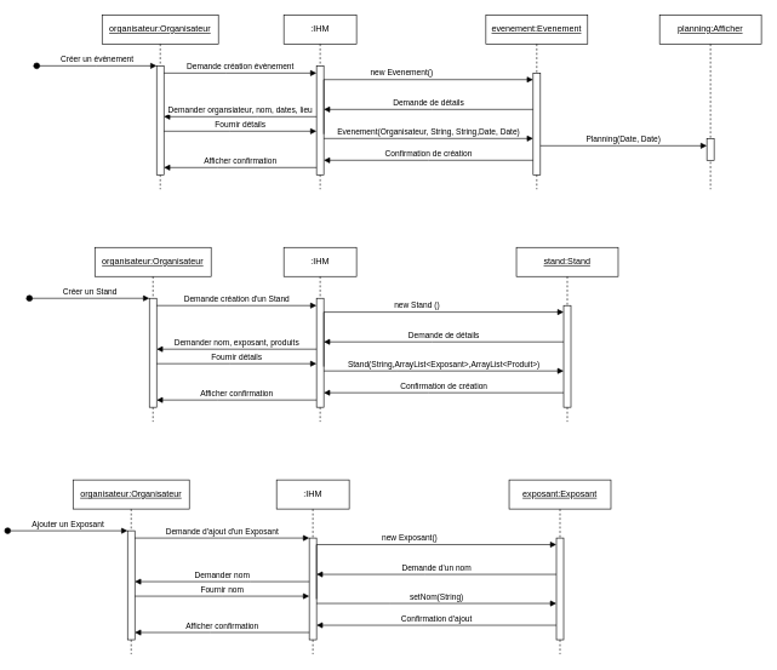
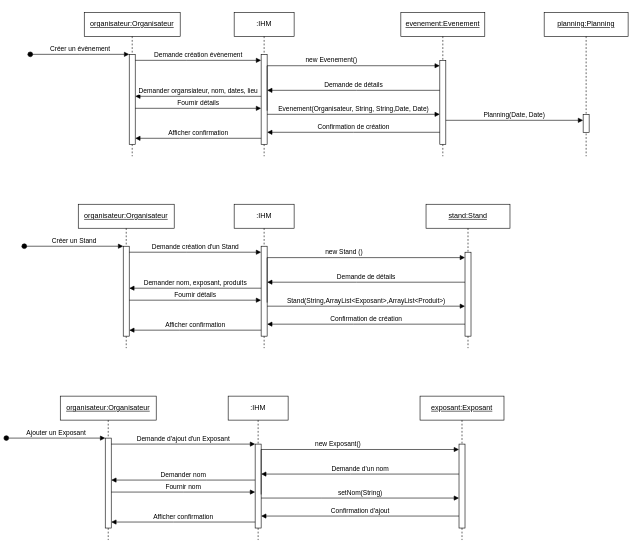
  <mxCell id="0" />
  <mxCell id="1" parent="0" />
  <mxCell id="2" value="&lt;u&gt;organisateur:Organisateur&lt;/u&gt;" style="shape=umlLifeline;perimeter=lifelinePerimeter;whiteSpace=wrap;html=1;container=0;dropTarget=0;collapsible=0;recursiveResize=0;outlineConnect=0;portConstraint=eastwest;newEdgeStyle={&quot;edgeStyle&quot;:&quot;elbowEdgeStyle&quot;,&quot;elbow&quot;:&quot;vertical&quot;,&quot;curved&quot;:0,&quot;rounded&quot;:0};" parent="1" vertex="1"><mxGeometry x="60" y="20" width="160" height="240" as="geometry" /></mxCell>
  <mxCell id="3" value="" style="html=1;points=[];perimeter=orthogonalPerimeter;outlineConnect=0;targetShapes=umlLifeline;portConstraint=eastwest;newEdgeStyle={&quot;edgeStyle&quot;:&quot;elbowEdgeStyle&quot;,&quot;elbow&quot;:&quot;vertical&quot;,&quot;curved&quot;:0,&quot;rounded&quot;:0};" parent="2" vertex="1"><mxGeometry x="75" y="70" width="10" height="150" as="geometry" /></mxCell>
  <mxCell id="4" value="Créer un évènement" style="html=1;verticalAlign=bottom;startArrow=oval;endArrow=block;startSize=8;edgeStyle=elbowEdgeStyle;elbow=vertical;curved=0;rounded=0;" parent="2" target="3" edge="1"><mxGeometry relative="1" as="geometry"><mxPoint x="-90" y="70" as="sourcePoint" /></mxGeometry></mxCell>
  <mxCell id="5" value=":IHM" style="shape=umlLifeline;perimeter=lifelinePerimeter;whiteSpace=wrap;html=1;container=0;dropTarget=0;collapsible=0;recursiveResize=0;outlineConnect=0;portConstraint=eastwest;newEdgeStyle={&quot;edgeStyle&quot;:&quot;elbowEdgeStyle&quot;,&quot;elbow&quot;:&quot;vertical&quot;,&quot;curved&quot;:0,&quot;rounded&quot;:0};" parent="1" vertex="1"><mxGeometry x="310" y="20" width="100" height="240" as="geometry" /></mxCell>
  <mxCell id="6" value="" style="html=1;points=[];perimeter=orthogonalPerimeter;outlineConnect=0;targetShapes=umlLifeline;portConstraint=eastwest;newEdgeStyle={&quot;edgeStyle&quot;:&quot;elbowEdgeStyle&quot;,&quot;elbow&quot;:&quot;vertical&quot;,&quot;curved&quot;:0,&quot;rounded&quot;:0};" parent="5" vertex="1"><mxGeometry x="45" y="70" width="10" height="150" as="geometry" /></mxCell>
  <mxCell id="7" value="Demande création évènement" style="html=1;verticalAlign=bottom;endArrow=block;edgeStyle=elbowEdgeStyle;elbow=vertical;curved=0;rounded=0;" parent="1" source="3" target="6" edge="1"><mxGeometry relative="1" as="geometry"><mxPoint x="245" y="110" as="sourcePoint" /><Array as="points"><mxPoint x="230" y="100" /></Array></mxGeometry></mxCell>
  <mxCell id="8" value="&lt;u&gt;evenement:Evenement&lt;/u&gt;" style="shape=umlLifeline;perimeter=lifelinePerimeter;whiteSpace=wrap;html=1;container=0;dropTarget=0;collapsible=0;recursiveResize=0;outlineConnect=0;portConstraint=eastwest;newEdgeStyle={&quot;edgeStyle&quot;:&quot;elbowEdgeStyle&quot;,&quot;elbow&quot;:&quot;vertical&quot;,&quot;curved&quot;:0,&quot;rounded&quot;:0};" vertex="1" parent="1"><mxGeometry x="588" y="20" width="140" height="240" as="geometry" /></mxCell>
  <mxCell id="9" value="" style="html=1;points=[];perimeter=orthogonalPerimeter;outlineConnect=0;targetShapes=umlLifeline;portConstraint=eastwest;newEdgeStyle={&quot;edgeStyle&quot;:&quot;elbowEdgeStyle&quot;,&quot;elbow&quot;:&quot;vertical&quot;,&quot;curved&quot;:0,&quot;rounded&quot;:0};" vertex="1" parent="8"><mxGeometry x="65" y="80" width="10" height="140" as="geometry" /></mxCell>
  <mxCell id="10" value="new Evenement()" style="html=1;verticalAlign=bottom;endArrow=block;edgeStyle=elbowEdgeStyle;elbow=vertical;curved=0;rounded=0;" edge="1" parent="1" target="9"><mxGeometry relative="1" as="geometry"><mxPoint x="365" y="184" as="sourcePoint" /><Array as="points"><mxPoint x="360" y="109" /></Array><mxPoint x="595" y="184" as="targetPoint" /></mxGeometry></mxCell>
- <mxCell id="11" value="&lt;u&gt;planning:Afficher&lt;/u&gt;" style="shape=umlLifeline;perimeter=lifelinePerimeter;whiteSpace=wrap;html=1;container=0;dropTarget=0;collapsible=0;recursiveResize=0;outlineConnect=0;portConstraint=eastwest;newEdgeStyle={&quot;edgeStyle&quot;:&quot;elbowEdgeStyle&quot;,&quot;elbow&quot;:&quot;vertical&quot;,&quot;curved&quot;:0,&quot;rounded&quot;:0};" vertex="1" parent="1"><mxGeometry x="827" y="20" width="140" height="240" as="geometry" /></mxCell>
+ <mxCell id="11" value="&lt;u&gt;planning:Planning&lt;/u&gt;" style="shape=umlLifeline;perimeter=lifelinePerimeter;whiteSpace=wrap;html=1;container=0;dropTarget=0;collapsible=0;recursiveResize=0;outlineConnect=0;portConstraint=eastwest;newEdgeStyle={&quot;edgeStyle&quot;:&quot;elbowEdgeStyle&quot;,&quot;elbow&quot;:&quot;vertical&quot;,&quot;curved&quot;:0,&quot;rounded&quot;:0};" vertex="1" parent="1"><mxGeometry x="827" y="20" width="140" height="240" as="geometry" /></mxCell>
  <mxCell id="12" value="" style="html=1;points=[];perimeter=orthogonalPerimeter;outlineConnect=0;targetShapes=umlLifeline;portConstraint=eastwest;newEdgeStyle={&quot;edgeStyle&quot;:&quot;elbowEdgeStyle&quot;,&quot;elbow&quot;:&quot;vertical&quot;,&quot;curved&quot;:0,&quot;rounded&quot;:0};" vertex="1" parent="11"><mxGeometry x="65" y="170" width="10" height="30" as="geometry" /></mxCell>
  <mxCell id="13" value="Demande de détails" style="html=1;verticalAlign=bottom;endArrow=block;edgeStyle=elbowEdgeStyle;elbow=vertical;curved=0;rounded=0;" edge="1" parent="1" source="9" target="6"><mxGeometry relative="1" as="geometry"><mxPoint x="589" y="150" as="sourcePoint" /><Array as="points"><mxPoint x="514" y="150" /></Array><mxPoint x="370" y="150" as="targetPoint" /></mxGeometry></mxCell>
  <mxCell id="14" value="Demander organsiateur, nom, dates, lieu" style="html=1;verticalAlign=bottom;endArrow=block;edgeStyle=elbowEdgeStyle;elbow=vertical;curved=0;rounded=0;" edge="1" parent="1" source="6" target="3"><mxGeometry relative="1" as="geometry"><mxPoint x="349" y="160" as="sourcePoint" /><Array as="points"><mxPoint x="274" y="160" /></Array><mxPoint x="150" y="160" as="targetPoint" /></mxGeometry></mxCell>
  <mxCell id="15" value="Fournir détails" style="html=1;verticalAlign=bottom;endArrow=block;edgeStyle=elbowEdgeStyle;elbow=vertical;curved=0;rounded=0;" edge="1" parent="1" source="3" target="6"><mxGeometry relative="1" as="geometry"><mxPoint x="150" y="180" as="sourcePoint" /><Array as="points"><mxPoint x="235" y="180" /></Array><mxPoint x="350" y="180" as="targetPoint" /></mxGeometry></mxCell>
  <mxCell id="16" value="Planning(Date, Date)" style="html=1;verticalAlign=bottom;endArrow=block;edgeStyle=elbowEdgeStyle;elbow=vertical;curved=0;rounded=0;" edge="1" parent="1"><mxGeometry x="-0.003" relative="1" as="geometry"><mxPoint x="663" y="200" as="sourcePoint" /><Array as="points"><mxPoint x="767" y="200" /></Array><mxPoint x="892" y="200" as="targetPoint" /><mxPoint as="offset" /></mxGeometry></mxCell>
  <mxCell id="17" value="Evenement(Organisateur, String, String,Date, Date)" style="html=1;verticalAlign=bottom;endArrow=block;edgeStyle=elbowEdgeStyle;elbow=vertical;curved=0;rounded=0;" edge="1" parent="1" source="6" target="9"><mxGeometry relative="1" as="geometry"><mxPoint x="370" y="190" as="sourcePoint" /><Array as="points"><mxPoint x="465" y="190" /></Array><mxPoint x="590" y="190" as="targetPoint" /></mxGeometry></mxCell>
  <mxCell id="18" value="Confirmation de création" style="html=1;verticalAlign=bottom;endArrow=block;edgeStyle=elbowEdgeStyle;elbow=vertical;curved=0;rounded=0;" edge="1" parent="1" source="9" target="6"><mxGeometry relative="1" as="geometry"><mxPoint x="648" y="220" as="sourcePoint" /><Array as="points"><mxPoint x="509" y="220" /></Array><mxPoint x="360" y="220" as="targetPoint" /></mxGeometry></mxCell>
  <mxCell id="19" value="Afficher confirmation" style="html=1;verticalAlign=bottom;endArrow=block;edgeStyle=elbowEdgeStyle;elbow=vertical;curved=0;rounded=0;" edge="1" parent="1" source="6" target="3"><mxGeometry relative="1" as="geometry"><mxPoint x="358" y="230" as="sourcePoint" /><Array as="points"><mxPoint x="219" y="230" /></Array><mxPoint x="70" y="230" as="targetPoint" /></mxGeometry></mxCell>
  <mxCell id="20" value="&lt;u&gt;organisateur:Organisateur&lt;/u&gt;" style="shape=umlLifeline;perimeter=lifelinePerimeter;whiteSpace=wrap;html=1;container=0;dropTarget=0;collapsible=0;recursiveResize=0;outlineConnect=0;portConstraint=eastwest;newEdgeStyle={&quot;edgeStyle&quot;:&quot;elbowEdgeStyle&quot;,&quot;elbow&quot;:&quot;vertical&quot;,&quot;curved&quot;:0,&quot;rounded&quot;:0};" vertex="1" parent="1"><mxGeometry x="50" y="340" width="160" height="240" as="geometry" /></mxCell>
  <mxCell id="21" value="" style="html=1;points=[];perimeter=orthogonalPerimeter;outlineConnect=0;targetShapes=umlLifeline;portConstraint=eastwest;newEdgeStyle={&quot;edgeStyle&quot;:&quot;elbowEdgeStyle&quot;,&quot;elbow&quot;:&quot;vertical&quot;,&quot;curved&quot;:0,&quot;rounded&quot;:0};" vertex="1" parent="20"><mxGeometry x="75" y="70" width="10" height="150" as="geometry" /></mxCell>
  <mxCell id="22" value="Créer un Stand" style="html=1;verticalAlign=bottom;startArrow=oval;endArrow=block;startSize=8;edgeStyle=elbowEdgeStyle;elbow=vertical;curved=0;rounded=0;" edge="1" parent="20" target="21"><mxGeometry relative="1" as="geometry"><mxPoint x="-90" y="70" as="sourcePoint" /></mxGeometry></mxCell>
  <mxCell id="23" value=":IHM" style="shape=umlLifeline;perimeter=lifelinePerimeter;whiteSpace=wrap;html=1;container=0;dropTarget=0;collapsible=0;recursiveResize=0;outlineConnect=0;portConstraint=eastwest;newEdgeStyle={&quot;edgeStyle&quot;:&quot;elbowEdgeStyle&quot;,&quot;elbow&quot;:&quot;vertical&quot;,&quot;curved&quot;:0,&quot;rounded&quot;:0};" vertex="1" parent="1"><mxGeometry x="310" y="340" width="100" height="240" as="geometry" /></mxCell>
  <mxCell id="24" value="" style="html=1;points=[];perimeter=orthogonalPerimeter;outlineConnect=0;targetShapes=umlLifeline;portConstraint=eastwest;newEdgeStyle={&quot;edgeStyle&quot;:&quot;elbowEdgeStyle&quot;,&quot;elbow&quot;:&quot;vertical&quot;,&quot;curved&quot;:0,&quot;rounded&quot;:0};" vertex="1" parent="23"><mxGeometry x="45" y="70" width="10" height="150" as="geometry" /></mxCell>
  <mxCell id="25" value="Demande création d'un Stand" style="html=1;verticalAlign=bottom;endArrow=block;edgeStyle=elbowEdgeStyle;elbow=vertical;curved=0;rounded=0;" edge="1" parent="1" source="21" target="24"><mxGeometry relative="1" as="geometry"><mxPoint x="245" y="430" as="sourcePoint" /><Array as="points"><mxPoint x="230" y="420" /></Array></mxGeometry></mxCell>
  <mxCell id="26" value="&lt;u&gt;stand:Stand&lt;/u&gt;" style="shape=umlLifeline;perimeter=lifelinePerimeter;whiteSpace=wrap;html=1;container=0;dropTarget=0;collapsible=0;recursiveResize=0;outlineConnect=0;portConstraint=eastwest;newEdgeStyle={&quot;edgeStyle&quot;:&quot;elbowEdgeStyle&quot;,&quot;elbow&quot;:&quot;vertical&quot;,&quot;curved&quot;:0,&quot;rounded&quot;:0};" vertex="1" parent="1"><mxGeometry x="630" y="340" width="140" height="240" as="geometry" /></mxCell>
  <mxCell id="27" value="" style="html=1;points=[];perimeter=orthogonalPerimeter;outlineConnect=0;targetShapes=umlLifeline;portConstraint=eastwest;newEdgeStyle={&quot;edgeStyle&quot;:&quot;elbowEdgeStyle&quot;,&quot;elbow&quot;:&quot;vertical&quot;,&quot;curved&quot;:0,&quot;rounded&quot;:0};" vertex="1" parent="26"><mxGeometry x="65" y="80" width="10" height="140" as="geometry" /></mxCell>
  <mxCell id="28" value="new Stand ()" style="html=1;verticalAlign=bottom;endArrow=block;edgeStyle=elbowEdgeStyle;elbow=vertical;curved=0;rounded=0;" edge="1" parent="1" target="27"><mxGeometry relative="1" as="geometry"><mxPoint x="365" y="504" as="sourcePoint" /><Array as="points"><mxPoint x="360" y="429" /></Array><mxPoint x="595" y="504" as="targetPoint" /></mxGeometry></mxCell>
  <mxCell id="29" value="Demande de détails" style="html=1;verticalAlign=bottom;endArrow=block;edgeStyle=elbowEdgeStyle;elbow=vertical;curved=0;rounded=0;" edge="1" parent="1" source="27" target="24"><mxGeometry relative="1" as="geometry"><mxPoint x="589" y="470" as="sourcePoint" /><Array as="points"><mxPoint x="514" y="470" /></Array><mxPoint x="370" y="470" as="targetPoint" /></mxGeometry></mxCell>
  <mxCell id="30" value="Demander nom, exposant, produits" style="html=1;verticalAlign=bottom;endArrow=block;edgeStyle=elbowEdgeStyle;elbow=vertical;curved=0;rounded=0;" edge="1" parent="1" source="24" target="21"><mxGeometry relative="1" as="geometry"><mxPoint x="349" y="480" as="sourcePoint" /><Array as="points"><mxPoint x="274" y="480" /></Array><mxPoint x="150" y="480" as="targetPoint" /></mxGeometry></mxCell>
  <mxCell id="31" value="Fournir détails" style="html=1;verticalAlign=bottom;endArrow=block;edgeStyle=elbowEdgeStyle;elbow=vertical;curved=0;rounded=0;" edge="1" parent="1" source="21" target="24"><mxGeometry relative="1" as="geometry"><mxPoint x="150" y="500" as="sourcePoint" /><Array as="points"><mxPoint x="235" y="500" /></Array><mxPoint x="350" y="500" as="targetPoint" /></mxGeometry></mxCell>
  <mxCell id="32" value="Stand(String,ArrayList&amp;lt;Exposant&amp;gt;,ArrayList&amp;lt;Produit&amp;gt;)" style="html=1;verticalAlign=bottom;endArrow=block;edgeStyle=elbowEdgeStyle;elbow=vertical;curved=0;rounded=0;" edge="1" parent="1" source="24" target="27"><mxGeometry relative="1" as="geometry"><mxPoint x="370" y="510" as="sourcePoint" /><Array as="points"><mxPoint x="465" y="510" /></Array><mxPoint x="590" y="510" as="targetPoint" /></mxGeometry></mxCell>
  <mxCell id="33" value="Confirmation de création" style="html=1;verticalAlign=bottom;endArrow=block;edgeStyle=elbowEdgeStyle;elbow=vertical;curved=0;rounded=0;" edge="1" parent="1" source="27" target="24"><mxGeometry relative="1" as="geometry"><mxPoint x="648" y="540" as="sourcePoint" /><Array as="points"><mxPoint x="509" y="540" /></Array><mxPoint x="360" y="540" as="targetPoint" /></mxGeometry></mxCell>
  <mxCell id="34" value="Afficher confirmation" style="html=1;verticalAlign=bottom;endArrow=block;edgeStyle=elbowEdgeStyle;elbow=vertical;curved=0;rounded=0;" edge="1" parent="1" source="24" target="21"><mxGeometry relative="1" as="geometry"><mxPoint x="358" y="550" as="sourcePoint" /><Array as="points"><mxPoint x="219" y="550" /></Array><mxPoint x="70" y="550" as="targetPoint" /></mxGeometry></mxCell>
  <mxCell id="35" value="&lt;u&gt;organisateur:Organisateur&lt;/u&gt;" style="shape=umlLifeline;perimeter=lifelinePerimeter;whiteSpace=wrap;html=1;container=0;dropTarget=0;collapsible=0;recursiveResize=0;outlineConnect=0;portConstraint=eastwest;newEdgeStyle={&quot;edgeStyle&quot;:&quot;elbowEdgeStyle&quot;,&quot;elbow&quot;:&quot;vertical&quot;,&quot;curved&quot;:0,&quot;rounded&quot;:0};" vertex="1" parent="1"><mxGeometry x="20" y="660" width="160" height="240" as="geometry" /></mxCell>
  <mxCell id="36" value="" style="html=1;points=[];perimeter=orthogonalPerimeter;outlineConnect=0;targetShapes=umlLifeline;portConstraint=eastwest;newEdgeStyle={&quot;edgeStyle&quot;:&quot;elbowEdgeStyle&quot;,&quot;elbow&quot;:&quot;vertical&quot;,&quot;curved&quot;:0,&quot;rounded&quot;:0};" vertex="1" parent="35"><mxGeometry x="75" y="70" width="10" height="150" as="geometry" /></mxCell>
  <mxCell id="37" value="Ajouter un Exposant" style="html=1;verticalAlign=bottom;startArrow=oval;endArrow=block;startSize=8;edgeStyle=elbowEdgeStyle;elbow=vertical;curved=0;rounded=0;" edge="1" parent="35" target="36"><mxGeometry relative="1" as="geometry"><mxPoint x="-90" y="70" as="sourcePoint" /></mxGeometry></mxCell>
  <mxCell id="38" value=":IHM" style="shape=umlLifeline;perimeter=lifelinePerimeter;whiteSpace=wrap;html=1;container=0;dropTarget=0;collapsible=0;recursiveResize=0;outlineConnect=0;portConstraint=eastwest;newEdgeStyle={&quot;edgeStyle&quot;:&quot;elbowEdgeStyle&quot;,&quot;elbow&quot;:&quot;vertical&quot;,&quot;curved&quot;:0,&quot;rounded&quot;:0};" vertex="1" parent="1"><mxGeometry x="300" y="660" width="100" height="240" as="geometry" /></mxCell>
  <mxCell id="39" value="" style="html=1;points=[];perimeter=orthogonalPerimeter;outlineConnect=0;targetShapes=umlLifeline;portConstraint=eastwest;newEdgeStyle={&quot;edgeStyle&quot;:&quot;elbowEdgeStyle&quot;,&quot;elbow&quot;:&quot;vertical&quot;,&quot;curved&quot;:0,&quot;rounded&quot;:0};" vertex="1" parent="38"><mxGeometry x="45" y="80" width="10" height="140" as="geometry" /></mxCell>
  <mxCell id="40" value="Demande d'ajout d'un Exposant" style="html=1;verticalAlign=bottom;endArrow=block;edgeStyle=elbowEdgeStyle;elbow=vertical;curved=0;rounded=0;" edge="1" parent="1" source="36" target="39"><mxGeometry relative="1" as="geometry"><mxPoint x="235" y="750" as="sourcePoint" /><Array as="points"><mxPoint x="220" y="740" /></Array></mxGeometry></mxCell>
  <mxCell id="41" value="&lt;u&gt;exposant:Exposant&lt;/u&gt;" style="shape=umlLifeline;perimeter=lifelinePerimeter;whiteSpace=wrap;html=1;container=0;dropTarget=0;collapsible=0;recursiveResize=0;outlineConnect=0;portConstraint=eastwest;newEdgeStyle={&quot;edgeStyle&quot;:&quot;elbowEdgeStyle&quot;,&quot;elbow&quot;:&quot;vertical&quot;,&quot;curved&quot;:0,&quot;rounded&quot;:0};" vertex="1" parent="1"><mxGeometry x="620" y="660" width="140" height="240" as="geometry" /></mxCell>
  <mxCell id="42" value="" style="html=1;points=[];perimeter=orthogonalPerimeter;outlineConnect=0;targetShapes=umlLifeline;portConstraint=eastwest;newEdgeStyle={&quot;edgeStyle&quot;:&quot;elbowEdgeStyle&quot;,&quot;elbow&quot;:&quot;vertical&quot;,&quot;curved&quot;:0,&quot;rounded&quot;:0};" vertex="1" parent="41"><mxGeometry x="65" y="80" width="10" height="140" as="geometry" /></mxCell>
  <mxCell id="43" value="new Exposant()" style="html=1;verticalAlign=bottom;endArrow=block;edgeStyle=elbowEdgeStyle;elbow=vertical;curved=0;rounded=0;" edge="1" parent="1" target="42"><mxGeometry x="0.003" relative="1" as="geometry"><mxPoint x="355" y="824" as="sourcePoint" /><Array as="points"><mxPoint x="350" y="749" /></Array><mxPoint x="585" y="824" as="targetPoint" /><mxPoint as="offset" /></mxGeometry></mxCell>
  <mxCell id="44" value="Demande d'un nom" style="html=1;verticalAlign=bottom;endArrow=block;edgeStyle=elbowEdgeStyle;elbow=vertical;curved=0;rounded=0;" edge="1" parent="1" source="42" target="39"><mxGeometry relative="1" as="geometry"><mxPoint x="579" y="790" as="sourcePoint" /><Array as="points"><mxPoint x="504" y="790" /></Array><mxPoint x="360" y="790" as="targetPoint" /></mxGeometry></mxCell>
  <mxCell id="45" value="Demander nom" style="html=1;verticalAlign=bottom;endArrow=block;edgeStyle=elbowEdgeStyle;elbow=vertical;curved=0;rounded=0;" edge="1" parent="1" source="39" target="36"><mxGeometry relative="1" as="geometry"><mxPoint x="339" y="800" as="sourcePoint" /><Array as="points"><mxPoint x="264" y="800" /></Array><mxPoint x="140" y="800" as="targetPoint" /></mxGeometry></mxCell>
  <mxCell id="46" value="Fournir nom" style="html=1;verticalAlign=bottom;endArrow=block;edgeStyle=elbowEdgeStyle;elbow=vertical;curved=0;rounded=0;" edge="1" parent="1" source="36" target="39"><mxGeometry relative="1" as="geometry"><mxPoint x="140" y="820" as="sourcePoint" /><Array as="points"><mxPoint x="225" y="820" /></Array><mxPoint x="340" y="820" as="targetPoint" /></mxGeometry></mxCell>
  <mxCell id="47" value="setNom(String)" style="html=1;verticalAlign=bottom;endArrow=block;edgeStyle=elbowEdgeStyle;elbow=vertical;curved=0;rounded=0;" edge="1" parent="1" source="39" target="42"><mxGeometry relative="1" as="geometry"><mxPoint x="360" y="830" as="sourcePoint" /><Array as="points"><mxPoint x="455" y="830" /></Array><mxPoint x="580" y="830" as="targetPoint" /></mxGeometry></mxCell>
  <mxCell id="48" value="Confirmation d'ajout" style="html=1;verticalAlign=bottom;endArrow=block;edgeStyle=elbowEdgeStyle;elbow=vertical;curved=0;rounded=0;" edge="1" parent="1" source="42" target="39"><mxGeometry relative="1" as="geometry"><mxPoint x="638" y="860" as="sourcePoint" /><Array as="points"><mxPoint x="499" y="860" /></Array><mxPoint x="350" y="860" as="targetPoint" /></mxGeometry></mxCell>
  <mxCell id="49" value="Afficher confirmation" style="html=1;verticalAlign=bottom;endArrow=block;edgeStyle=elbowEdgeStyle;elbow=vertical;curved=0;rounded=0;" edge="1" parent="1" source="39" target="36"><mxGeometry relative="1" as="geometry"><mxPoint x="348" y="870" as="sourcePoint" /><Array as="points"><mxPoint x="209" y="870" /></Array><mxPoint x="60" y="870" as="targetPoint" /></mxGeometry></mxCell>
